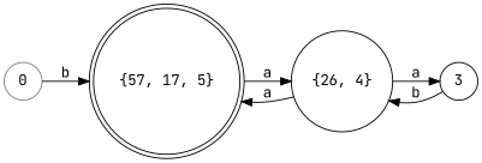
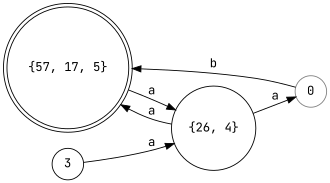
  digraph {
    fontname="JetBrains Mono"
    rankdir=LR
    node [fontname="JetBrains Mono" shape=circle]
    edge [fontname="JetBrains Mono"]
    "{57, 17, 5}" [shape=doublecircle]
    "{26, 4}"
    3
    0 [color="#808080"]
    "{57, 17, 5}" -> "{26, 4}" [label=a]
    "{26, 4}" -> "{57, 17, 5}" [label=a]
-   "{26, 4}" -> 3 [label=a]
-   3 -> "{26, 4}" [label=b]
+   "{26, 4}" -> 0 [label=a]
+   3 -> "{26, 4}" [label=a]
    0 -> "{57, 17, 5}" [label=b]
  }
